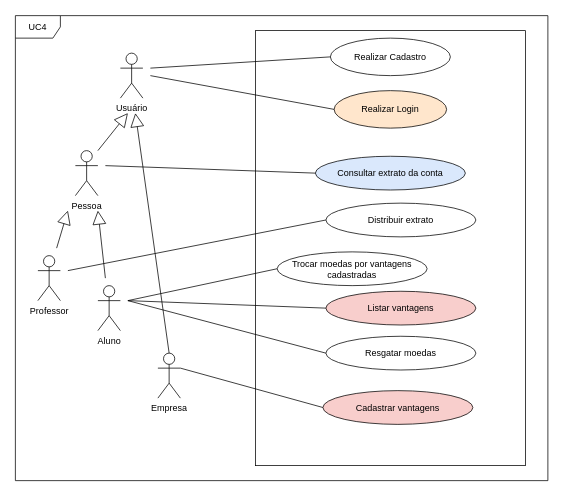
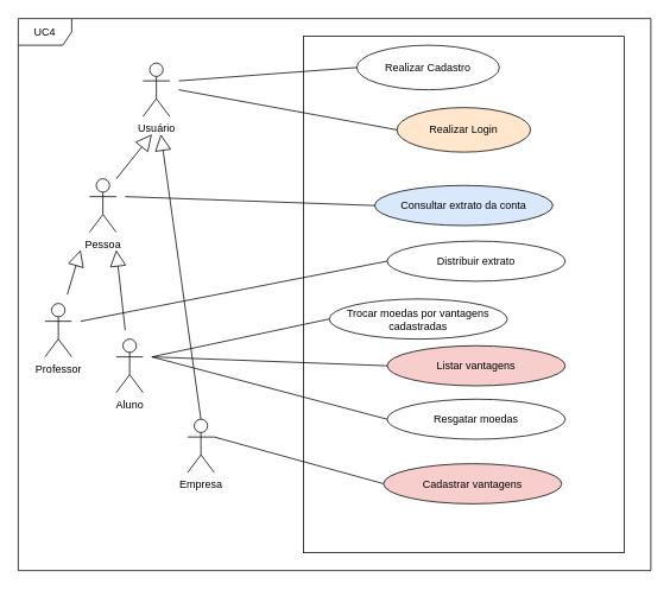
  <mxCell id="0" />
  <mxCell id="1" parent="0" />
  <mxCell id="2" value="Usuário&lt;br&gt;" style="shape=umlActor;verticalLabelPosition=bottom;verticalAlign=top;html=1;outlineConnect=0;" parent="1" vertex="1"><mxGeometry x="160" y="70" width="30" height="60" as="geometry" /></mxCell>
  <mxCell id="3" value="Empresa" style="shape=umlActor;verticalLabelPosition=bottom;verticalAlign=top;html=1;outlineConnect=0;" parent="1" vertex="1"><mxGeometry x="210" y="470" width="30" height="60" as="geometry" /></mxCell>
  <mxCell id="4" value="Aluno" style="shape=umlActor;verticalLabelPosition=bottom;verticalAlign=top;html=1;outlineConnect=0;" parent="1" vertex="1"><mxGeometry x="130" y="380" width="30" height="60" as="geometry" /></mxCell>
  <mxCell id="5" value="Professor" style="shape=umlActor;verticalLabelPosition=bottom;verticalAlign=top;html=1;outlineConnect=0;" parent="1" vertex="1"><mxGeometry x="50" y="340" width="30" height="60" as="geometry" /></mxCell>
  <mxCell id="6" value="Pessoa" style="shape=umlActor;verticalLabelPosition=bottom;verticalAlign=top;html=1;outlineConnect=0;" parent="1" vertex="1"><mxGeometry x="100" y="200" width="30" height="60" as="geometry" /></mxCell>
  <mxCell id="7" value="" style="endArrow=block;endSize=16;endFill=0;html=1;rounded=0;" parent="1" edge="1"><mxGeometry x="0.002" width="160" relative="1" as="geometry"><mxPoint x="75" y="330" as="sourcePoint" /><mxPoint x="90" y="280" as="targetPoint" /><mxPoint as="offset" /></mxGeometry></mxCell>
  <mxCell id="8" value="" style="endArrow=block;endSize=16;endFill=0;html=1;rounded=0;" parent="1" edge="1"><mxGeometry width="160" relative="1" as="geometry"><mxPoint x="130" y="200" as="sourcePoint" /><mxPoint x="170" y="150" as="targetPoint" /></mxGeometry></mxCell>
  <mxCell id="9" value="" style="endArrow=block;endSize=16;endFill=0;html=1;rounded=0;exitX=0.5;exitY=0;exitDx=0;exitDy=0;exitPerimeter=0;" parent="1" edge="1" source="3"><mxGeometry width="160" relative="1" as="geometry"><mxPoint x="235" y="430" as="sourcePoint" /><mxPoint x="180" y="150" as="targetPoint" /></mxGeometry></mxCell>
  <mxCell id="10" value="" style="endArrow=block;endSize=16;endFill=0;html=1;rounded=0;" parent="1" edge="1"><mxGeometry width="160" relative="1" as="geometry"><mxPoint x="140" y="370" as="sourcePoint" /><mxPoint x="130" y="280" as="targetPoint" /></mxGeometry></mxCell>
  <mxCell id="11" value="UC4" style="shape=umlFrame;whiteSpace=wrap;html=1;pointerEvents=0;" parent="1" vertex="1"><mxGeometry y="20" width="710" height="620" as="geometry" x="20" /></mxCell>
  <mxCell id="12" value="" style="rounded=0;whiteSpace=wrap;html=1;" parent="1" vertex="1"><mxGeometry x="340" y="40" width="360" height="580" as="geometry" /></mxCell>
- <mxCell id="13" value="Realizar Cadastro" style="ellipse;whiteSpace=wrap;html=1;" parent="1" vertex="1"><mxGeometry x="440" y="50" width="160" height="50" as="geometry" /></mxCell>
+ <mxCell id="13" value="Realizar Cadastro" style="ellipse;whiteSpace=wrap;html=1;" parent="1" vertex="1"><mxGeometry x="400" y="50" width="160" height="50" as="geometry" /></mxCell>
  <mxCell id="14" value="Realizar Login" style="ellipse;whiteSpace=wrap;html=1;fillColor=#ffe6cc;" parent="1" vertex="1"><mxGeometry x="445" y="120" width="150" height="50" as="geometry" /></mxCell>
  <mxCell id="15" value="Consultar extrato da conta" style="ellipse;whiteSpace=wrap;html=1;fillColor=#dae8fc;" parent="1" vertex="1"><mxGeometry x="420" y="207.5" width="200" height="45" as="geometry" /></mxCell>
  <mxCell id="16" value="Distribuir extrato" style="ellipse;whiteSpace=wrap;html=1;" parent="1" vertex="1"><mxGeometry x="434" y="270" width="200" height="45" as="geometry" /></mxCell>
  <mxCell id="17" value="Trocar moedas por vantagens cadastradas" style="ellipse;whiteSpace=wrap;html=1;" parent="1" vertex="1"><mxGeometry x="369" y="335" width="200" height="45" as="geometry" /></mxCell>
  <mxCell id="18" value="" style="endArrow=none;html=1;rounded=0;entryX=0;entryY=0.5;entryDx=0;entryDy=0;" parent="1" target="13" edge="1"><mxGeometry width="50" height="50" relative="1" as="geometry"><mxPoint x="200" y="90" as="sourcePoint" /><mxPoint x="460" y="340" as="targetPoint" /></mxGeometry></mxCell>
  <mxCell id="19" value="" style="endArrow=none;html=1;rounded=0;entryX=0;entryY=0.5;entryDx=0;entryDy=0;" parent="1" target="14" edge="1"><mxGeometry width="50" height="50" relative="1" as="geometry"><mxPoint x="200" y="100" as="sourcePoint" /><mxPoint x="450" y="85" as="targetPoint" /></mxGeometry></mxCell>
  <mxCell id="20" value="" style="endArrow=none;html=1;rounded=0;entryX=0;entryY=0.5;entryDx=0;entryDy=0;" parent="1" target="15" edge="1"><mxGeometry width="50" height="50" relative="1" as="geometry"><mxPoint x="140" y="220" as="sourcePoint" /><mxPoint x="455" y="155" as="targetPoint" /></mxGeometry></mxCell>
  <mxCell id="21" value="" style="endArrow=none;html=1;rounded=0;entryX=0;entryY=0.5;entryDx=0;entryDy=0;" parent="1" target="16" edge="1"><mxGeometry width="50" height="50" relative="1" as="geometry"><mxPoint x="90" y="360" as="sourcePoint" /><mxPoint x="475" y="175" as="targetPoint" /></mxGeometry></mxCell>
  <mxCell id="22" value="" style="endArrow=none;html=1;rounded=0;entryX=0;entryY=0.5;entryDx=0;entryDy=0;" parent="1" target="17" edge="1"><mxGeometry width="50" height="50" relative="1" as="geometry"><mxPoint x="170" y="400" as="sourcePoint" /><mxPoint x="485" y="185" as="targetPoint" /></mxGeometry></mxCell>
  <mxCell id="23" value="Cadastrar vantagens" style="ellipse;whiteSpace=wrap;html=1;fillColor=#f8cecc;" parent="1" vertex="1"><mxGeometry x="430" y="520" width="200" height="45" as="geometry" /></mxCell>
  <mxCell id="24" value="" style="endArrow=none;html=1;rounded=0;entryX=0;entryY=0.5;entryDx=0;entryDy=0;exitX=1;exitY=0.333;exitDx=0;exitDy=0;exitPerimeter=0;" parent="1" target="23" edge="1" source="3"><mxGeometry width="50" height="50" relative="1" as="geometry"><mxPoint x="260" y="460" as="sourcePoint" /><mxPoint x="460" y="350" as="targetPoint" /></mxGeometry></mxCell>
  <mxCell id="25" value="Listar vantagens" style="ellipse;whiteSpace=wrap;html=1;fillColor=#f8cecc;" parent="1" vertex="1"><mxGeometry x="434" y="387.5" width="200" height="45" as="geometry" /></mxCell>
  <mxCell id="26" value="" style="endArrow=none;html=1;rounded=0;entryX=0;entryY=0.5;entryDx=0;entryDy=0;" parent="1" target="25" edge="1"><mxGeometry width="50" height="50" relative="1" as="geometry"><mxPoint x="170" y="400" as="sourcePoint" /><mxPoint x="444" y="368" as="targetPoint" /></mxGeometry></mxCell>
  <mxCell id="27" style="edgeStyle=orthogonalEdgeStyle;rounded=0;orthogonalLoop=1;jettySize=auto;html=1;exitX=0.5;exitY=1;exitDx=0;exitDy=0;" edge="1" parent="1" source="12" target="12"><mxGeometry relative="1" as="geometry" /></mxCell>
  <mxCell id="28" value="Resgatar moedas" style="ellipse;whiteSpace=wrap;html=1;" vertex="1" parent="1"><mxGeometry x="434" y="447.5" width="200" height="45" as="geometry" /></mxCell>
  <mxCell id="29" value="" style="endArrow=none;html=1;rounded=0;entryX=0;entryY=0.5;entryDx=0;entryDy=0;" edge="1" parent="1" target="28"><mxGeometry width="50" height="50" relative="1" as="geometry"><mxPoint x="170" y="400" as="sourcePoint" /><mxPoint x="444" y="420" as="targetPoint" /></mxGeometry></mxCell>
